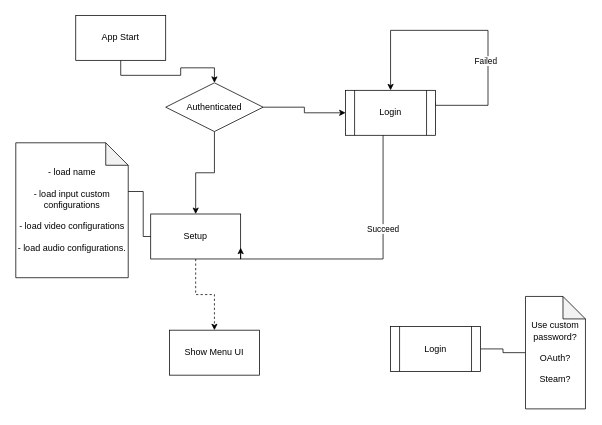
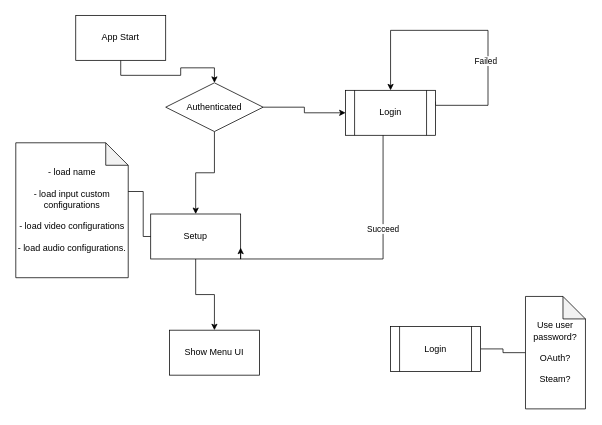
  <mxCell id="0" />
  <mxCell id="1" parent="0" />
  <mxCell id="2" value="" style="edgeStyle=orthogonalEdgeStyle;rounded=0;orthogonalLoop=1;jettySize=auto;html=1;" parent="1" source="3" target="10" edge="1"><mxGeometry relative="1" as="geometry" /></mxCell>
  <mxCell id="3" value="App Start" style="rounded=0;whiteSpace=wrap;html=1;" parent="1" vertex="1"><mxGeometry x="100" y="20" width="120" height="60" as="geometry" /></mxCell>
- <mxCell id="4" value="" style="edgeStyle=orthogonalEdgeStyle;rounded=0;orthogonalLoop=1;jettySize=auto;html=1;dashed=1;" parent="1" source="5" target="13" edge="1"><mxGeometry relative="1" as="geometry" /></mxCell>
+ <mxCell id="4" value="" style="edgeStyle=orthogonalEdgeStyle;rounded=0;orthogonalLoop=1;jettySize=auto;html=1;" parent="1" source="5" target="13" edge="1"><mxGeometry relative="1" as="geometry" /></mxCell>
  <mxCell id="5" value="Setup" style="rounded=0;whiteSpace=wrap;html=1;" parent="1" vertex="1"><mxGeometry x="200" y="285" width="120" height="60" as="geometry" /></mxCell>
  <mxCell id="6" style="edgeStyle=orthogonalEdgeStyle;rounded=0;orthogonalLoop=1;jettySize=auto;html=1;entryX=1;entryY=0.75;entryDx=0;entryDy=0;exitX=0.4;exitY=0.983;exitDx=0;exitDy=0;exitPerimeter=0;" parent="1" source="16" target="5" edge="1"><mxGeometry relative="1" as="geometry"><Array as="points"><mxPoint x="510" y="179" /><mxPoint x="510" y="345" /></Array><mxPoint x="510" y="180" as="sourcePoint" /></mxGeometry></mxCell>
  <mxCell id="7" value="Succeed" style="edgeLabel;html=1;align=center;verticalAlign=middle;resizable=0;points=[];" parent="6" vertex="1" connectable="0"><mxGeometry x="-0.315" y="-1" relative="1" as="geometry"><mxPoint as="offset" /></mxGeometry></mxCell>
  <mxCell id="8" style="edgeStyle=orthogonalEdgeStyle;rounded=0;orthogonalLoop=1;jettySize=auto;html=1;" parent="1" source="10" target="5" edge="1"><mxGeometry relative="1" as="geometry" /></mxCell>
  <mxCell id="9" style="edgeStyle=orthogonalEdgeStyle;rounded=0;orthogonalLoop=1;jettySize=auto;html=1;entryX=0;entryY=0.5;entryDx=0;entryDy=0;" parent="1" source="10" target="16" edge="1"><mxGeometry relative="1" as="geometry"><mxPoint x="460" y="150" as="targetPoint" /></mxGeometry></mxCell>
  <mxCell id="10" value="Authenticated" style="rhombus;whiteSpace=wrap;html=1;rounded=0;" parent="1" vertex="1"><mxGeometry x="220" y="110" width="130" height="65" as="geometry" /></mxCell>
  <mxCell id="11" style="edgeStyle=orthogonalEdgeStyle;rounded=0;orthogonalLoop=1;jettySize=auto;html=1;entryX=0.5;entryY=0;entryDx=0;entryDy=0;exitX=1;exitY=0.25;exitDx=0;exitDy=0;" parent="1" source="16" target="16" edge="1"><mxGeometry relative="1" as="geometry"><Array as="points"><mxPoint x="580" y="140" /><mxPoint x="650" y="140" /><mxPoint x="650" y="40" /><mxPoint x="520" y="40" /></Array><mxPoint x="590" y="140" as="sourcePoint" /><mxPoint x="520" y="120" as="targetPoint" /></mxGeometry></mxCell>
  <mxCell id="12" value="Failed" style="edgeLabel;html=1;align=center;verticalAlign=middle;resizable=0;points=[];" parent="11" vertex="1" connectable="0"><mxGeometry x="-0.3" y="4" relative="1" as="geometry"><mxPoint as="offset" /></mxGeometry></mxCell>
  <mxCell id="13" value="Show Menu UI" style="rounded=0;whiteSpace=wrap;html=1;" parent="1" vertex="1"><mxGeometry x="225" y="440" width="120" height="60" as="geometry" /></mxCell>
  <mxCell id="14" style="rounded=0;orthogonalLoop=1;jettySize=auto;html=1;exitX=0;exitY=0;exitDx=80;exitDy=65;exitPerimeter=0;endArrow=none;endFill=0;edgeStyle=orthogonalEdgeStyle;" parent="1" source="15" target="5" edge="1"><mxGeometry relative="1" as="geometry" /></mxCell>
  <mxCell id="15" value="- load name&lt;br&gt;&lt;br&gt;- load input custom configurations&lt;br&gt;&lt;br&gt;- load video configurations&lt;br&gt;&lt;br&gt;- load audio configurations." style="shape=note;whiteSpace=wrap;html=1;backgroundOutline=1;darkOpacity=0.05;" parent="1" vertex="1"><mxGeometry x="20" y="190" width="150" height="180" as="geometry" /></mxCell>
  <mxCell id="16" value="Login" style="shape=process;whiteSpace=wrap;html=1;backgroundOutline=1;" vertex="1" parent="1"><mxGeometry x="460" y="120" width="120" height="60" as="geometry" /></mxCell>
  <mxCell id="17" style="edgeStyle=orthogonalEdgeStyle;rounded=0;orthogonalLoop=1;jettySize=auto;html=1;exitX=1;exitY=0.5;exitDx=0;exitDy=0;entryX=0;entryY=0.5;entryDx=0;entryDy=0;entryPerimeter=0;endArrow=none;endFill=0;" edge="1" parent="1" source="18" target="19"><mxGeometry relative="1" as="geometry" /></mxCell>
  <mxCell id="18" value="Login" style="shape=process;whiteSpace=wrap;html=1;backgroundOutline=1;" vertex="1" parent="1"><mxGeometry x="520" y="435" width="120" height="60" as="geometry" /></mxCell>
- <mxCell id="19" value="Use custom password?&lt;br&gt;&lt;br&gt;OAuth?&lt;br&gt;&lt;br&gt;Steam?" style="shape=note;whiteSpace=wrap;html=1;backgroundOutline=1;darkOpacity=0.05;" vertex="1" parent="1"><mxGeometry x="700" y="395" width="80" height="150" as="geometry" /></mxCell>
+ <mxCell id="19" value="Use user password?&lt;br&gt;&lt;br&gt;OAuth?&lt;br&gt;&lt;br&gt;Steam?" style="shape=note;whiteSpace=wrap;html=1;backgroundOutline=1;darkOpacity=0.05;" vertex="1" parent="1"><mxGeometry x="700" y="395" width="80" height="150" as="geometry" /></mxCell>
